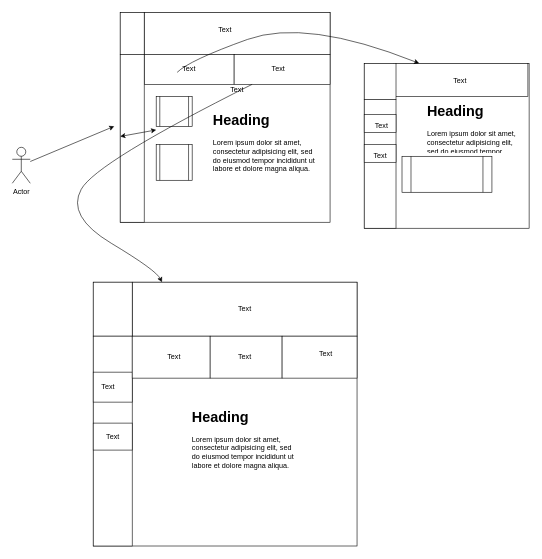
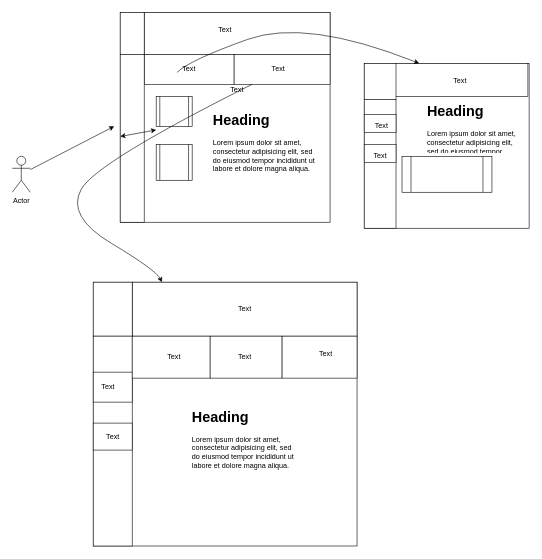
  <mxCell id="0" />
  <mxCell id="1" parent="0" />
  <mxCell id="2" value="" style="whiteSpace=wrap;html=1;aspect=fixed;" parent="1" vertex="1"><mxGeometry x="200" width="350" height="350" as="geometry" y="20" /></mxCell>
  <mxCell id="3" value="" style="rounded=0;whiteSpace=wrap;html=1;" parent="1" vertex="1"><mxGeometry x="240" width="310" height="70" as="geometry" y="20" /></mxCell>
  <mxCell id="4" value="Text" style="text;html=1;strokeColor=none;fillColor=none;align=center;verticalAlign=middle;whiteSpace=wrap;rounded=0;" parent="1" vertex="1"><mxGeometry x="290" y="30" width="170" height="40" as="geometry" /></mxCell>
  <mxCell id="5" value="" style="rounded=0;whiteSpace=wrap;html=1;" parent="1" vertex="1"><mxGeometry x="200" width="40" height="70" as="geometry" y="20" /></mxCell>
  <mxCell id="6" value="" style="rounded=0;whiteSpace=wrap;html=1;" parent="1" vertex="1"><mxGeometry x="240" y="90" width="150" height="50" as="geometry" /></mxCell>
  <mxCell id="7" value="Text" style="text;html=1;strokeColor=none;fillColor=none;align=center;verticalAlign=middle;whiteSpace=wrap;rounded=0;" parent="1" vertex="1"><mxGeometry x="295" y="105" width="40" height="20" as="geometry" /></mxCell>
  <mxCell id="8" value="" style="rounded=0;whiteSpace=wrap;html=1;" parent="1" vertex="1"><mxGeometry x="390" y="90" width="160" height="50" as="geometry" /></mxCell>
  <mxCell id="9" value="Text" style="text;html=1;strokeColor=none;fillColor=none;align=center;verticalAlign=middle;whiteSpace=wrap;rounded=0;" parent="1" vertex="1"><mxGeometry x="444" y="105" width="40" height="20" as="geometry" /></mxCell>
  <mxCell id="10" value="" style="rounded=0;whiteSpace=wrap;html=1;" parent="1" vertex="1"><mxGeometry x="200" y="90" width="40" height="280" as="geometry" /></mxCell>
  <mxCell id="11" value="" style="endArrow=classic;startArrow=classic;html=1;" parent="1" source="2" edge="1"><mxGeometry width="50" height="50" relative="1" as="geometry"><mxPoint x="440" y="260" as="sourcePoint" /><mxPoint x="260" y="216" as="targetPoint" /><Array as="points" /></mxGeometry></mxCell>
  <mxCell id="12" value="" style="shape=process;whiteSpace=wrap;html=1;backgroundOutline=1;" parent="1" vertex="1"><mxGeometry x="260" y="160" width="60" height="50" as="geometry" /></mxCell>
  <mxCell id="13" value="&lt;h1&gt;Heading&lt;/h1&gt;&lt;p&gt;Lorem ipsum dolor sit amet, consectetur adipisicing elit, sed do eiusmod tempor incididunt ut labore et dolore magna aliqua.&lt;/p&gt;" style="text;html=1;strokeColor=none;fillColor=none;spacing=5;spacingTop=-20;whiteSpace=wrap;overflow=hidden;rounded=0;" parent="1" vertex="1"><mxGeometry x="350" y="180" width="190" height="120" as="geometry" /></mxCell>
  <mxCell id="14" value="" style="shape=process;whiteSpace=wrap;html=1;backgroundOutline=1;" parent="1" vertex="1"><mxGeometry x="260" y="240" width="60" height="60" as="geometry" /></mxCell>
  <mxCell id="15" value="Text" style="text;html=1;strokeColor=none;fillColor=none;align=center;verticalAlign=middle;whiteSpace=wrap;rounded=0;" parent="1" vertex="1"><mxGeometry x="240" y="140" width="310" height="20" as="geometry" /></mxCell>
  <mxCell id="16" value="" style="whiteSpace=wrap;html=1;aspect=fixed;" parent="1" vertex="1"><mxGeometry x="607" y="105" width="275" height="275" as="geometry" /></mxCell>
  <mxCell id="17" value="" style="rounded=0;whiteSpace=wrap;html=1;" parent="1" vertex="1"><mxGeometry x="655.5" y="105" width="224.5" height="55" as="geometry" /></mxCell>
  <mxCell id="18" value="Text" style="text;html=1;strokeColor=none;fillColor=none;align=center;verticalAlign=middle;whiteSpace=wrap;rounded=0;" parent="1" vertex="1"><mxGeometry x="747" y="125" width="40" height="20" as="geometry" /></mxCell>
  <mxCell id="19" value="" style="rounded=0;whiteSpace=wrap;html=1;" parent="1" vertex="1"><mxGeometry x="607" y="105" width="53" height="60" as="geometry" /></mxCell>
  <mxCell id="20" value="" style="rounded=0;whiteSpace=wrap;html=1;" parent="1" vertex="1"><mxGeometry x="607" y="165" width="53" height="215" as="geometry" /></mxCell>
  <mxCell id="21" value="" style="rounded=0;whiteSpace=wrap;html=1;" parent="1" vertex="1"><mxGeometry x="607" y="190" width="53" height="30" as="geometry" /></mxCell>
  <mxCell id="22" value="" style="rounded=0;whiteSpace=wrap;html=1;" parent="1" vertex="1"><mxGeometry x="607" y="240" width="53" height="30" as="geometry" /></mxCell>
  <mxCell id="23" value="Text" style="text;html=1;strokeColor=none;fillColor=none;align=center;verticalAlign=middle;whiteSpace=wrap;rounded=0;" parent="1" vertex="1"><mxGeometry x="615.5" y="200" width="40" height="20" as="geometry" /></mxCell>
  <mxCell id="24" value="Text" style="text;html=1;strokeColor=none;fillColor=none;align=center;verticalAlign=middle;whiteSpace=wrap;rounded=0;" parent="1" vertex="1"><mxGeometry x="613.5" y="250" width="40" height="20" as="geometry" /></mxCell>
  <mxCell id="25" value="" style="shape=process;whiteSpace=wrap;html=1;backgroundOutline=1;" parent="1" vertex="1"><mxGeometry x="670" y="260" width="150" height="60" as="geometry" /></mxCell>
  <mxCell id="26" value="&lt;h1&gt;Heading&lt;/h1&gt;&lt;p&gt;Lorem ipsum dolor sit amet, consectetur adipisicing elit, sed do eiusmod tempor incididunt ut labore et dolore magna aliqua.&lt;/p&gt;" style="text;html=1;strokeColor=none;fillColor=none;spacing=5;spacingTop=-20;whiteSpace=wrap;overflow=hidden;rounded=0;" parent="1" vertex="1"><mxGeometry x="707" y="165" width="170" height="90" as="geometry" /></mxCell>
  <mxCell id="27" value="" style="curved=1;endArrow=classic;html=1;exitX=0;exitY=0.75;exitDx=0;exitDy=0;" parent="1" source="7" target="17" edge="1"><mxGeometry width="50" height="50" relative="1" as="geometry"><mxPoint x="360" y="160" as="sourcePoint" /><mxPoint x="410" y="110" as="targetPoint" /><Array as="points"><mxPoint x="315" y="100" /><mxPoint x="510" y="30" /></Array></mxGeometry></mxCell>
- <mxCell id="28" value="Actor" style="shape=umlActor;verticalLabelPosition=bottom;verticalAlign=top;html=1;outlineConnect=0;" parent="1" vertex="1"><mxGeometry x="20" y="245" width="30" height="60" as="geometry" /></mxCell>
+ <mxCell id="28" value="Actor" style="shape=umlActor;verticalLabelPosition=bottom;verticalAlign=top;html=1;outlineConnect=0;" parent="1" vertex="1"><mxGeometry x="20" y="260" width="30" height="60" as="geometry" /></mxCell>
  <mxCell id="29" value="" style="endArrow=classic;html=1;" parent="1" source="28" edge="1"><mxGeometry width="50" height="50" relative="1" as="geometry"><mxPoint x="60" y="330" as="sourcePoint" /><mxPoint x="190" y="210" as="targetPoint" /></mxGeometry></mxCell>
  <mxCell id="30" value="" style="whiteSpace=wrap;html=1;aspect=fixed;" parent="1" vertex="1"><mxGeometry x="155" y="470" width="440" height="440" as="geometry" /></mxCell>
  <mxCell id="31" value="" style="curved=1;endArrow=classic;html=1;" parent="1" source="8" target="30" edge="1"><mxGeometry width="50" height="50" relative="1" as="geometry"><mxPoint x="90" y="430" as="sourcePoint" /><mxPoint x="140" y="380" as="targetPoint" /><Array as="points"><mxPoint x="160" y="270" /><mxPoint x="110" y="360" /><mxPoint x="260" y="450" /></Array></mxGeometry></mxCell>
  <mxCell id="32" value="" style="rounded=0;whiteSpace=wrap;html=1;" vertex="1" parent="1"><mxGeometry x="220" y="470" width="375" height="90" as="geometry" /></mxCell>
  <mxCell id="33" value="" style="rounded=0;whiteSpace=wrap;html=1;" vertex="1" parent="1"><mxGeometry x="155" y="470" width="65" height="90" as="geometry" /></mxCell>
  <mxCell id="34" value="" style="rounded=0;whiteSpace=wrap;html=1;" vertex="1" parent="1"><mxGeometry x="155" y="560" width="65" height="350" as="geometry" /></mxCell>
  <mxCell id="35" value="" style="rounded=0;whiteSpace=wrap;html=1;" vertex="1" parent="1"><mxGeometry x="155" y="620" width="65" height="50" as="geometry" /></mxCell>
  <mxCell id="36" value="" style="rounded=0;whiteSpace=wrap;html=1;" vertex="1" parent="1"><mxGeometry x="155" y="705" width="65" height="45" as="geometry" /></mxCell>
  <mxCell id="37" value="Text" style="text;html=1;strokeColor=none;fillColor=none;align=center;verticalAlign=middle;whiteSpace=wrap;rounded=0;" vertex="1" parent="1"><mxGeometry x="160" y="635" width="40" height="20" as="geometry" /></mxCell>
  <mxCell id="38" value="Text" style="text;html=1;strokeColor=none;fillColor=none;align=center;verticalAlign=middle;whiteSpace=wrap;rounded=0;" vertex="1" parent="1"><mxGeometry x="167.5" y="712.5" width="40" height="30" as="geometry" /></mxCell>
  <mxCell id="39" value="Text" style="text;html=1;strokeColor=none;fillColor=none;align=center;verticalAlign=middle;whiteSpace=wrap;rounded=0;" vertex="1" parent="1"><mxGeometry x="252.5" y="485" width="310" height="60" as="geometry" /></mxCell>
  <mxCell id="40" value="" style="rounded=0;whiteSpace=wrap;html=1;" vertex="1" parent="1"><mxGeometry x="220" y="560" width="130" height="70" as="geometry" /></mxCell>
  <mxCell id="41" value="" style="rounded=0;whiteSpace=wrap;html=1;" vertex="1" parent="1"><mxGeometry x="350" y="560" width="120" height="70" as="geometry" /></mxCell>
  <mxCell id="42" value="" style="rounded=0;whiteSpace=wrap;html=1;" vertex="1" parent="1"><mxGeometry x="470" y="560" width="125" height="70" as="geometry" /></mxCell>
  <mxCell id="43" value="Text" style="text;html=1;strokeColor=none;fillColor=none;align=center;verticalAlign=middle;whiteSpace=wrap;rounded=0;" vertex="1" parent="1"><mxGeometry x="270" y="585" width="40" height="20" as="geometry" /></mxCell>
  <mxCell id="44" value="Text" style="text;html=1;strokeColor=none;fillColor=none;align=center;verticalAlign=middle;whiteSpace=wrap;rounded=0;" vertex="1" parent="1"><mxGeometry x="387.5" y="585" width="40" height="20" as="geometry" /></mxCell>
  <mxCell id="45" value="Text" style="text;html=1;strokeColor=none;fillColor=none;align=center;verticalAlign=middle;whiteSpace=wrap;rounded=0;" vertex="1" parent="1"><mxGeometry x="522.5" y="580" width="40" height="20" as="geometry" /></mxCell>
  <mxCell id="46" value="&lt;h1&gt;Heading&lt;/h1&gt;&lt;p&gt;Lorem ipsum dolor sit amet, consectetur adipisicing elit, sed do eiusmod tempor incididunt ut labore et dolore magna aliqua.&lt;/p&gt;" style="text;html=1;strokeColor=none;fillColor=none;spacing=5;spacingTop=-20;whiteSpace=wrap;overflow=hidden;rounded=0;" vertex="1" parent="1"><mxGeometry x="315" y="675" width="190" height="120" as="geometry" /></mxCell>
